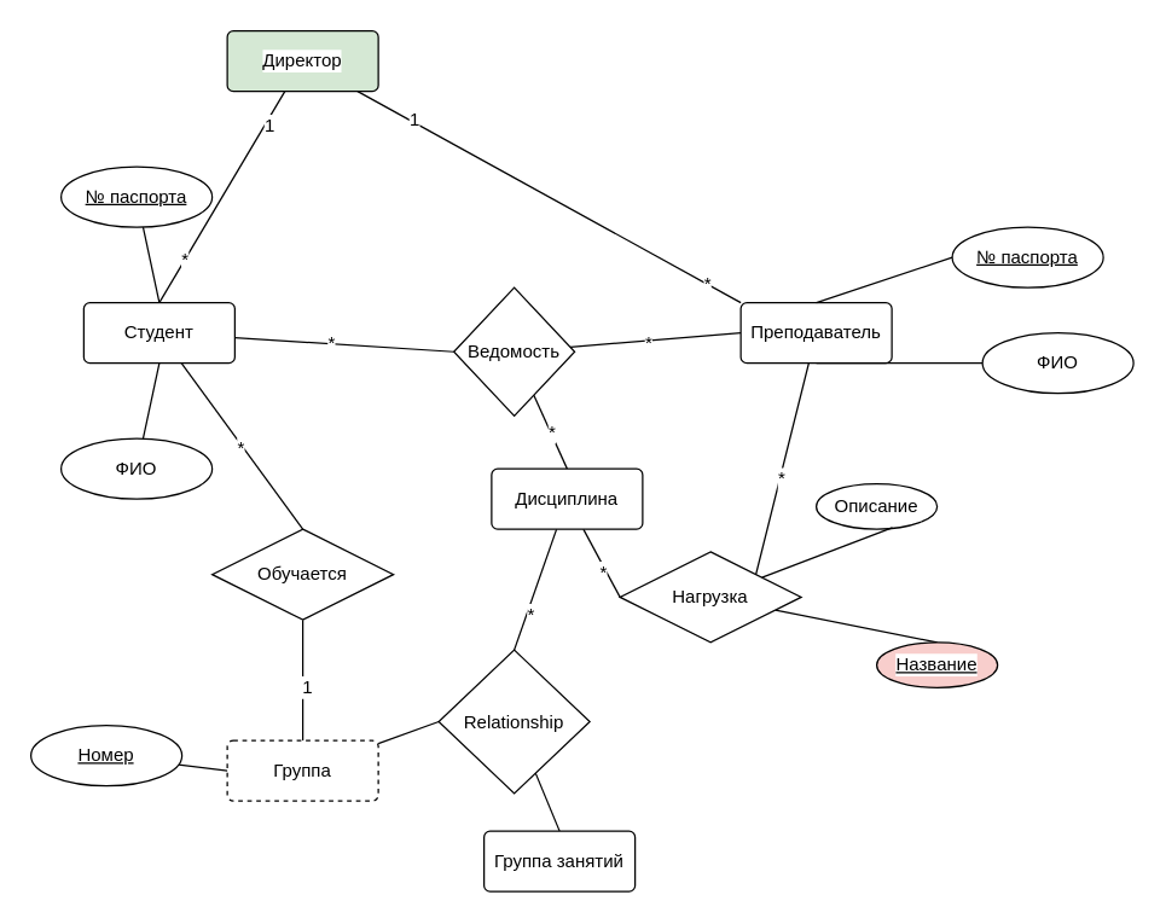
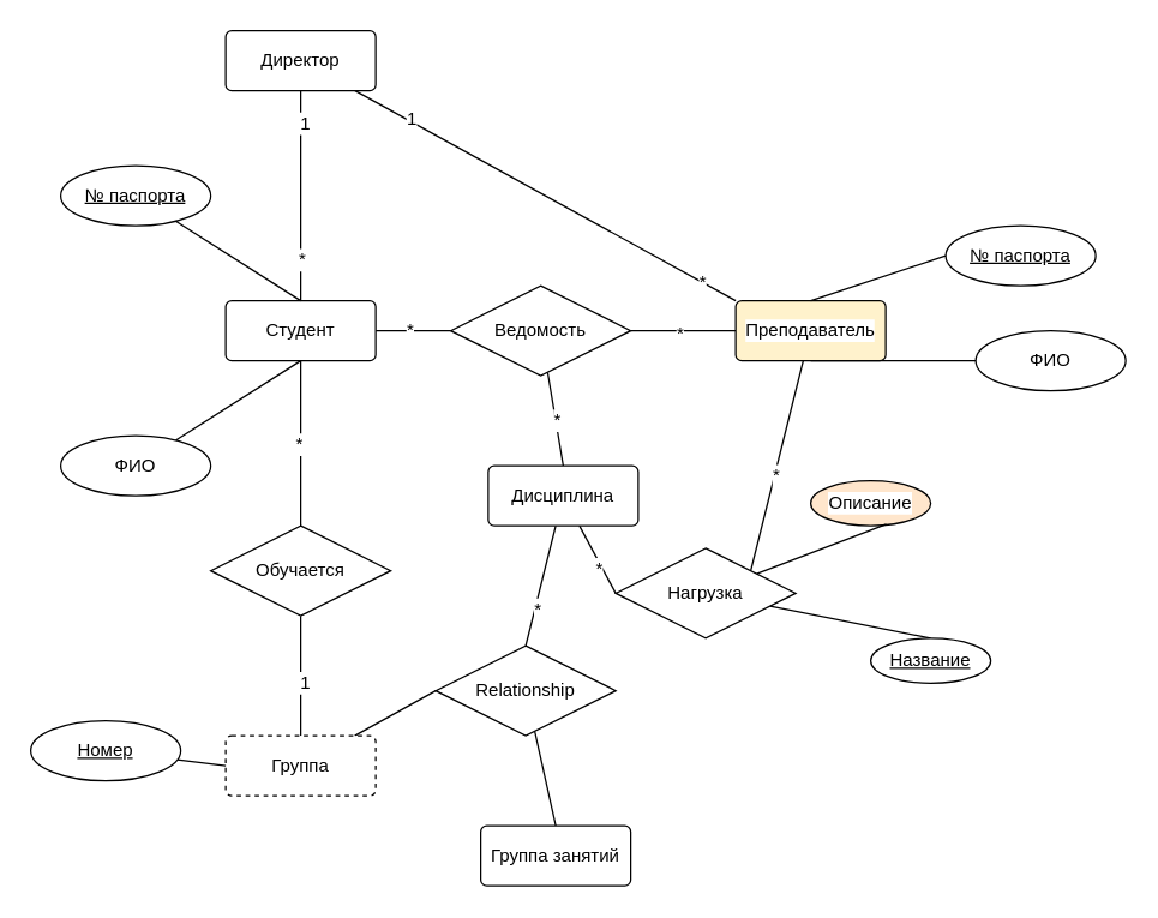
  <mxCell id="0" />
  <mxCell id="1" parent="0" />
  <mxCell id="2" style="edgeStyle=none;shape=connector;curved=1;rounded=0;orthogonalLoop=1;jettySize=auto;html=1;entryX=0.5;entryY=1;entryDx=0;entryDy=0;strokeColor=default;align=center;verticalAlign=middle;fontFamily=Helvetica;fontSize=12;fontColor=default;labelBackgroundColor=default;startSize=8;endArrow=none;endFill=0;endSize=8;" edge="1" parent="1" source="3" target="14"><mxGeometry relative="1" as="geometry" /></mxCell>
  <mxCell id="3" value="ФИО" style="ellipse;whiteSpace=wrap;html=1;align=center;fontFamily=Helvetica;fontSize=12;fontColor=default;labelBackgroundColor=default;" vertex="1" parent="1"><mxGeometry x="40" y="290" width="100" height="40" as="geometry" /></mxCell>
  <mxCell id="4" value="№ паспорта" style="ellipse;whiteSpace=wrap;html=1;align=center;fontStyle=4;fontFamily=Helvetica;fontSize=12;fontColor=default;labelBackgroundColor=default;" vertex="1" parent="1"><mxGeometry x="40" y="110" width="100" height="40" as="geometry" /></mxCell>
  <mxCell id="5" style="edgeStyle=none;shape=connector;curved=1;rounded=0;orthogonalLoop=1;jettySize=auto;html=1;entryX=0;entryY=0.5;entryDx=0;entryDy=0;strokeColor=default;align=center;verticalAlign=middle;fontFamily=Helvetica;fontSize=12;fontColor=default;labelBackgroundColor=default;startSize=8;endArrow=none;endFill=0;endSize=8;" edge="1" parent="1" source="9" target="17"><mxGeometry relative="1" as="geometry" /></mxCell>
  <mxCell id="6" value="*" style="edgeLabel;html=1;align=center;verticalAlign=middle;resizable=0;points=[];fontSize=12;fontFamily=Helvetica;fontColor=default;labelBackgroundColor=default;" vertex="1" connectable="0" parent="5"><mxGeometry x="-0.078" y="-1" relative="1" as="geometry"><mxPoint as="offset" /></mxGeometry></mxCell>
  <mxCell id="7" style="edgeStyle=none;shape=connector;curved=1;rounded=0;orthogonalLoop=1;jettySize=auto;html=1;entryX=0.5;entryY=0;entryDx=0;entryDy=0;strokeColor=default;align=center;verticalAlign=middle;fontFamily=Helvetica;fontSize=12;fontColor=default;labelBackgroundColor=default;startSize=8;endArrow=none;endFill=0;endSize=8;" edge="1" parent="1" source="9" target="31"><mxGeometry relative="1" as="geometry" /></mxCell>
  <mxCell id="8" value="*" style="edgeLabel;html=1;align=center;verticalAlign=middle;resizable=0;points=[];fontSize=12;fontFamily=Helvetica;fontColor=default;labelBackgroundColor=default;" vertex="1" connectable="0" parent="7"><mxGeometry x="0.014" y="1" relative="1" as="geometry"><mxPoint as="offset" /></mxGeometry></mxCell>
- <mxCell id="9" value="Ведомость" style="shape=rhombus;perimeter=rhombusPerimeter;whiteSpace=wrap;html=1;align=center;fontFamily=Helvetica;fontSize=12;fontColor=default;labelBackgroundColor=default;" vertex="1" parent="1"><mxGeometry x="300" y="190" width="80" height="85" as="geometry" /></mxCell>
+ <mxCell id="9" value="Ведомость" style="shape=rhombus;perimeter=rhombusPerimeter;whiteSpace=wrap;html=1;align=center;fontFamily=Helvetica;fontSize=12;fontColor=default;labelBackgroundColor=default;" vertex="1" parent="1"><mxGeometry x="300" y="190" width="120" height="60" as="geometry" /></mxCell>
  <mxCell id="10" style="edgeStyle=none;shape=connector;curved=1;rounded=0;orthogonalLoop=1;jettySize=auto;html=1;entryX=0.5;entryY=0;entryDx=0;entryDy=0;strokeColor=default;align=center;verticalAlign=middle;fontFamily=Helvetica;fontSize=12;fontColor=default;labelBackgroundColor=default;startSize=8;endArrow=none;endFill=0;endSize=8;" edge="1" parent="1" source="14" target="21"><mxGeometry relative="1" as="geometry" /></mxCell>
  <mxCell id="11" value="&lt;div&gt;*&lt;/div&gt;" style="edgeLabel;html=1;align=center;verticalAlign=middle;resizable=0;points=[];fontSize=12;fontFamily=Helvetica;fontColor=default;labelBackgroundColor=default;" vertex="1" connectable="0" parent="10"><mxGeometry x="-0.006" y="-2" relative="1" as="geometry"><mxPoint as="offset" /></mxGeometry></mxCell>
  <mxCell id="12" style="edgeStyle=none;shape=connector;curved=1;rounded=0;orthogonalLoop=1;jettySize=auto;html=1;entryX=0;entryY=0.5;entryDx=0;entryDy=0;strokeColor=default;align=center;verticalAlign=middle;fontFamily=Helvetica;fontSize=12;fontColor=default;labelBackgroundColor=default;startSize=8;endArrow=none;endFill=0;endSize=8;" edge="1" parent="1" source="14" target="9"><mxGeometry relative="1" as="geometry" /></mxCell>
  <mxCell id="13" value="*" style="edgeLabel;html=1;align=center;verticalAlign=middle;resizable=0;points=[];fontSize=12;fontFamily=Helvetica;fontColor=default;labelBackgroundColor=default;" vertex="1" connectable="0" parent="12"><mxGeometry x="-0.122" y="1" relative="1" as="geometry"><mxPoint as="offset" /></mxGeometry></mxCell>
- <mxCell id="14" value="Студент" style="rounded=1;arcSize=10;whiteSpace=wrap;html=1;align=center;fontFamily=Helvetica;fontSize=12;fontColor=default;labelBackgroundColor=default;" vertex="1" parent="1"><mxGeometry x="55" y="200" width="100" height="40" as="geometry" /></mxCell>
+ <mxCell id="14" value="Студент" style="rounded=1;arcSize=10;whiteSpace=wrap;html=1;align=center;fontFamily=Helvetica;fontSize=12;fontColor=default;labelBackgroundColor=default;" vertex="1" parent="1"><mxGeometry x="150" y="200" width="100" height="40" as="geometry" /></mxCell>
  <mxCell id="15" style="edgeStyle=none;shape=connector;curved=1;rounded=0;orthogonalLoop=1;jettySize=auto;html=1;entryX=1;entryY=0;entryDx=0;entryDy=0;strokeColor=default;align=center;verticalAlign=middle;fontFamily=Helvetica;fontSize=12;fontColor=default;labelBackgroundColor=default;startSize=8;endArrow=none;endFill=0;endSize=8;" edge="1" parent="1" source="17" target="40"><mxGeometry relative="1" as="geometry" /></mxCell>
  <mxCell id="16" value="*" style="edgeLabel;html=1;align=center;verticalAlign=middle;resizable=0;points=[];fontSize=12;fontFamily=Helvetica;fontColor=default;labelBackgroundColor=default;" vertex="1" connectable="0" parent="15"><mxGeometry x="0.095" y="1" relative="1" as="geometry"><mxPoint as="offset" /></mxGeometry></mxCell>
- <mxCell id="17" value="Преподаватель" style="rounded=1;arcSize=10;whiteSpace=wrap;html=1;align=center;fontFamily=Helvetica;fontSize=12;fontColor=default;labelBackgroundColor=default;" vertex="1" parent="1"><mxGeometry x="490" y="200" width="100" height="40" as="geometry" /></mxCell>
+ <mxCell id="17" value="Преподаватель" style="rounded=1;arcSize=10;whiteSpace=wrap;html=1;align=center;fontFamily=Helvetica;fontSize=12;fontColor=default;labelBackgroundColor=default;fillColor=#fff2cc;" vertex="1" parent="1"><mxGeometry x="490" y="200" width="100" height="40" as="geometry" /></mxCell>
  <mxCell id="18" style="edgeStyle=none;shape=connector;curved=1;rounded=0;orthogonalLoop=1;jettySize=auto;html=1;entryX=0.5;entryY=0;entryDx=0;entryDy=0;strokeColor=default;align=center;verticalAlign=middle;fontFamily=Helvetica;fontSize=12;fontColor=default;labelBackgroundColor=default;startSize=8;endArrow=none;endFill=0;endSize=8;" edge="1" parent="1" source="4" target="14"><mxGeometry relative="1" as="geometry" /></mxCell>
  <mxCell id="19" style="edgeStyle=none;shape=connector;curved=1;rounded=0;orthogonalLoop=1;jettySize=auto;html=1;entryX=0.5;entryY=0;entryDx=0;entryDy=0;strokeColor=default;align=center;verticalAlign=middle;fontFamily=Helvetica;fontSize=12;fontColor=default;labelBackgroundColor=default;startSize=8;endArrow=none;endFill=0;endSize=8;" edge="1" parent="1" source="21" target="23"><mxGeometry relative="1" as="geometry" /></mxCell>
  <mxCell id="20" value="1" style="edgeLabel;html=1;align=center;verticalAlign=middle;resizable=0;points=[];fontSize=12;fontFamily=Helvetica;fontColor=default;labelBackgroundColor=default;" vertex="1" connectable="0" parent="19"><mxGeometry x="0.117" y="2" relative="1" as="geometry"><mxPoint y="-1" as="offset" /></mxGeometry></mxCell>
  <mxCell id="21" value="Обучается" style="shape=rhombus;perimeter=rhombusPerimeter;whiteSpace=wrap;html=1;align=center;fontFamily=Helvetica;fontSize=12;fontColor=default;labelBackgroundColor=default;" vertex="1" parent="1"><mxGeometry x="140" y="350" width="120" height="60" as="geometry" /></mxCell>
  <mxCell id="22" style="edgeStyle=none;shape=connector;curved=1;rounded=0;orthogonalLoop=1;jettySize=auto;html=1;entryX=0;entryY=0.5;entryDx=0;entryDy=0;strokeColor=default;align=center;verticalAlign=middle;fontFamily=Helvetica;fontSize=12;fontColor=default;labelBackgroundColor=default;startSize=8;endArrow=none;endFill=0;endSize=8;" edge="1" parent="1" source="23" target="42"><mxGeometry relative="1" as="geometry" /></mxCell>
  <mxCell id="23" value="Группа" style="rounded=1;arcSize=10;whiteSpace=wrap;html=1;align=center;fontFamily=Helvetica;fontSize=12;fontColor=default;labelBackgroundColor=default;dashed=1;" vertex="1" parent="1"><mxGeometry x="150" y="490" width="100" height="40" as="geometry" /></mxCell>
  <mxCell id="24" style="edgeStyle=none;shape=connector;curved=1;rounded=0;orthogonalLoop=1;jettySize=auto;html=1;entryX=0.5;entryY=0;entryDx=0;entryDy=0;strokeColor=default;align=center;verticalAlign=middle;fontFamily=Helvetica;fontSize=12;fontColor=default;labelBackgroundColor=default;startSize=8;endArrow=none;endFill=0;endSize=8;exitX=0;exitY=0.5;exitDx=0;exitDy=0;" edge="1" parent="1" source="46" target="17"><mxGeometry relative="1" as="geometry"><mxPoint x="639.313" y="171.625" as="sourcePoint" /></mxGeometry></mxCell>
  <mxCell id="25" style="edgeStyle=none;shape=connector;curved=1;rounded=0;orthogonalLoop=1;jettySize=auto;html=1;entryX=0.5;entryY=1;entryDx=0;entryDy=0;strokeColor=default;align=center;verticalAlign=middle;fontFamily=Helvetica;fontSize=12;fontColor=default;labelBackgroundColor=default;startSize=8;endArrow=none;endFill=0;endSize=8;" edge="1" parent="1" source="26" target="17"><mxGeometry relative="1" as="geometry" /></mxCell>
  <mxCell id="26" value="ФИО" style="ellipse;whiteSpace=wrap;html=1;align=center;fontFamily=Helvetica;fontSize=12;fontColor=default;labelBackgroundColor=default;" vertex="1" parent="1"><mxGeometry x="650" y="220" width="100" height="40" as="geometry" /></mxCell>
  <mxCell id="27" style="edgeStyle=none;shape=connector;curved=1;rounded=0;orthogonalLoop=1;jettySize=auto;html=1;entryX=0;entryY=0.5;entryDx=0;entryDy=0;strokeColor=default;align=center;verticalAlign=middle;fontFamily=Helvetica;fontSize=12;fontColor=default;labelBackgroundColor=default;startSize=8;endArrow=none;endFill=0;endSize=8;" edge="1" parent="1" source="31" target="40"><mxGeometry relative="1" as="geometry" /></mxCell>
  <mxCell id="28" value="*" style="edgeLabel;html=1;align=center;verticalAlign=middle;resizable=0;points=[];fontSize=12;fontFamily=Helvetica;fontColor=default;labelBackgroundColor=default;" vertex="1" connectable="0" parent="27"><mxGeometry x="0.203" y="-2" relative="1" as="geometry"><mxPoint as="offset" /></mxGeometry></mxCell>
  <mxCell id="29" style="edgeStyle=none;shape=connector;curved=1;rounded=0;orthogonalLoop=1;jettySize=auto;html=1;entryX=0.5;entryY=0;entryDx=0;entryDy=0;strokeColor=default;align=center;verticalAlign=middle;fontFamily=Helvetica;fontSize=12;fontColor=default;labelBackgroundColor=default;startSize=8;endArrow=none;endFill=0;endSize=8;" edge="1" parent="1" source="31" target="42"><mxGeometry relative="1" as="geometry" /></mxCell>
  <mxCell id="30" value="*" style="edgeLabel;html=1;align=center;verticalAlign=middle;resizable=0;points=[];fontSize=12;fontFamily=Helvetica;fontColor=default;labelBackgroundColor=default;" vertex="1" connectable="0" parent="29"><mxGeometry x="0.417" y="2" relative="1" as="geometry"><mxPoint y="-1" as="offset" /></mxGeometry></mxCell>
  <mxCell id="31" value="Дисциплина" style="rounded=1;arcSize=10;whiteSpace=wrap;html=1;align=center;fontFamily=Helvetica;fontSize=12;fontColor=default;labelBackgroundColor=default;" vertex="1" parent="1"><mxGeometry x="325" y="310" width="100" height="40" as="geometry" /></mxCell>
  <mxCell id="32" style="edgeStyle=none;shape=connector;curved=1;rounded=0;orthogonalLoop=1;jettySize=auto;html=1;entryX=0.5;entryY=0;entryDx=0;entryDy=0;strokeColor=default;align=center;verticalAlign=middle;fontFamily=Helvetica;fontSize=12;fontColor=default;labelBackgroundColor=default;startSize=8;endArrow=none;endFill=0;endSize=8;" edge="1" parent="1" source="38" target="14"><mxGeometry relative="1" as="geometry" /></mxCell>
  <mxCell id="33" value="1" style="edgeLabel;html=1;align=center;verticalAlign=middle;resizable=0;points=[];fontSize=12;fontFamily=Helvetica;fontColor=default;labelBackgroundColor=default;" vertex="1" connectable="0" parent="32"><mxGeometry x="-0.695" y="2" relative="1" as="geometry"><mxPoint as="offset" /></mxGeometry></mxCell>
  <mxCell id="34" value="*" style="edgeLabel;html=1;align=center;verticalAlign=middle;resizable=0;points=[];fontSize=12;fontFamily=Helvetica;fontColor=default;labelBackgroundColor=default;" vertex="1" connectable="0" parent="32"><mxGeometry x="0.6" relative="1" as="geometry"><mxPoint as="offset" /></mxGeometry></mxCell>
  <mxCell id="35" style="edgeStyle=none;shape=connector;curved=1;rounded=0;orthogonalLoop=1;jettySize=auto;html=1;entryX=0;entryY=0;entryDx=0;entryDy=0;strokeColor=default;align=center;verticalAlign=middle;fontFamily=Helvetica;fontSize=12;fontColor=default;labelBackgroundColor=default;startSize=8;endArrow=none;endFill=0;endSize=8;" edge="1" parent="1" source="38" target="17"><mxGeometry relative="1" as="geometry" /></mxCell>
  <mxCell id="36" value="*" style="edgeLabel;html=1;align=center;verticalAlign=middle;resizable=0;points=[];fontSize=12;fontFamily=Helvetica;fontColor=default;labelBackgroundColor=default;" vertex="1" connectable="0" parent="35"><mxGeometry x="0.817" y="1" relative="1" as="geometry"><mxPoint y="1" as="offset" /></mxGeometry></mxCell>
  <mxCell id="37" value="1" style="edgeLabel;html=1;align=center;verticalAlign=middle;resizable=0;points=[];fontSize=12;fontFamily=Helvetica;fontColor=default;labelBackgroundColor=default;" vertex="1" connectable="0" parent="35"><mxGeometry x="-0.72" y="1" relative="1" as="geometry"><mxPoint x="1" as="offset" /></mxGeometry></mxCell>
- <mxCell id="38" value="Директор" style="rounded=1;arcSize=10;whiteSpace=wrap;html=1;align=center;fontFamily=Helvetica;fontSize=12;fontColor=default;labelBackgroundColor=default;fillColor=#d5e8d4;" vertex="1" parent="1"><mxGeometry x="150" y="20" width="100" height="40" as="geometry" /></mxCell>
+ <mxCell id="38" value="Директор" style="rounded=1;arcSize=10;whiteSpace=wrap;html=1;align=center;fontFamily=Helvetica;fontSize=12;fontColor=default;labelBackgroundColor=default;" vertex="1" parent="1"><mxGeometry x="150" y="20" width="100" height="40" as="geometry" /></mxCell>
  <mxCell id="39" style="edgeStyle=none;shape=connector;curved=1;rounded=0;orthogonalLoop=1;jettySize=auto;html=1;entryX=0.5;entryY=0;entryDx=0;entryDy=0;strokeColor=default;align=center;verticalAlign=middle;fontFamily=Helvetica;fontSize=12;fontColor=default;labelBackgroundColor=default;startSize=8;endArrow=none;endFill=0;endSize=8;" edge="1" parent="1" source="40" target="45"><mxGeometry relative="1" as="geometry" /></mxCell>
  <mxCell id="40" value="Нагрузка" style="shape=rhombus;perimeter=rhombusPerimeter;whiteSpace=wrap;html=1;align=center;fontFamily=Helvetica;fontSize=12;fontColor=default;labelBackgroundColor=default;" vertex="1" parent="1"><mxGeometry x="410" y="365" width="120" height="60" as="geometry" /></mxCell>
  <mxCell id="41" style="edgeStyle=none;shape=connector;curved=1;rounded=0;orthogonalLoop=1;jettySize=auto;html=1;entryX=0.5;entryY=0;entryDx=0;entryDy=0;strokeColor=default;align=center;verticalAlign=middle;fontFamily=Helvetica;fontSize=12;fontColor=default;labelBackgroundColor=default;startSize=8;endArrow=none;endFill=0;endSize=8;" edge="1" parent="1" source="42" target="47"><mxGeometry relative="1" as="geometry" /></mxCell>
- <mxCell id="42" value="Relationship" style="shape=rhombus;perimeter=rhombusPerimeter;whiteSpace=wrap;html=1;align=center;fontFamily=Helvetica;fontSize=12;fontColor=default;labelBackgroundColor=default;" vertex="1" parent="1"><mxGeometry x="290" y="430" width="100" height="95" as="geometry" /></mxCell>
- <mxCell id="43" value="Описание" style="ellipse;whiteSpace=wrap;html=1;align=center;fontFamily=Helvetica;fontSize=12;fontColor=default;labelBackgroundColor=default;" vertex="1" parent="1"><mxGeometry x="540" y="320" width="80" height="30" as="geometry" /></mxCell>
+ <mxCell id="42" value="Relationship" style="shape=rhombus;perimeter=rhombusPerimeter;whiteSpace=wrap;html=1;align=center;fontFamily=Helvetica;fontSize=12;fontColor=default;labelBackgroundColor=default;" vertex="1" parent="1"><mxGeometry x="290" y="430" width="120" height="60" as="geometry" /></mxCell>
+ <mxCell id="43" value="Описание" style="ellipse;whiteSpace=wrap;html=1;align=center;fontFamily=Helvetica;fontSize=12;fontColor=default;labelBackgroundColor=default;fillColor=#ffe6cc;" vertex="1" parent="1"><mxGeometry x="540" y="320" width="80" height="30" as="geometry" /></mxCell>
  <mxCell id="44" style="edgeStyle=none;shape=connector;curved=1;rounded=0;orthogonalLoop=1;jettySize=auto;html=1;entryX=0.629;entryY=0.967;entryDx=0;entryDy=0;entryPerimeter=0;strokeColor=default;align=center;verticalAlign=middle;fontFamily=Helvetica;fontSize=12;fontColor=default;labelBackgroundColor=default;startSize=8;endArrow=none;endFill=0;endSize=8;" edge="1" parent="1" source="40" target="43"><mxGeometry relative="1" as="geometry" /></mxCell>
- <mxCell id="45" value="Название" style="ellipse;whiteSpace=wrap;html=1;align=center;fontStyle=4;fontFamily=Helvetica;fontSize=12;fontColor=default;labelBackgroundColor=default;fillColor=#f8cecc;" vertex="1" parent="1"><mxGeometry x="580" y="425" width="80" height="30" as="geometry" /></mxCell>
+ <mxCell id="45" value="Название" style="ellipse;whiteSpace=wrap;html=1;align=center;fontStyle=4;fontFamily=Helvetica;fontSize=12;fontColor=default;labelBackgroundColor=default;" vertex="1" parent="1"><mxGeometry x="580" y="425" width="80" height="30" as="geometry" /></mxCell>
  <mxCell id="46" value="№ паспорта" style="ellipse;whiteSpace=wrap;html=1;align=center;fontStyle=4;fontFamily=Helvetica;fontSize=12;fontColor=default;labelBackgroundColor=default;" vertex="1" parent="1"><mxGeometry x="630" y="150" width="100" height="40" as="geometry" /></mxCell>
  <mxCell id="47" value="Группа занятий" style="rounded=1;arcSize=10;whiteSpace=wrap;html=1;align=center;fontFamily=Helvetica;fontSize=12;fontColor=default;labelBackgroundColor=default;" vertex="1" parent="1"><mxGeometry x="320" y="550" width="100" height="40" as="geometry" /></mxCell>
  <mxCell id="48" style="edgeStyle=none;shape=connector;curved=1;rounded=0;orthogonalLoop=1;jettySize=auto;html=1;entryX=0;entryY=0.5;entryDx=0;entryDy=0;strokeColor=default;align=center;verticalAlign=middle;fontFamily=Helvetica;fontSize=12;fontColor=default;labelBackgroundColor=default;startSize=8;endArrow=none;endFill=0;endSize=8;" edge="1" parent="1" source="49" target="23"><mxGeometry relative="1" as="geometry" /></mxCell>
  <mxCell id="49" value="Номер" style="ellipse;whiteSpace=wrap;html=1;align=center;fontStyle=4;fontFamily=Helvetica;fontSize=12;fontColor=default;labelBackgroundColor=default;" vertex="1" parent="1"><mxGeometry y="480" width="100" height="40" as="geometry" x="20" /></mxCell>
